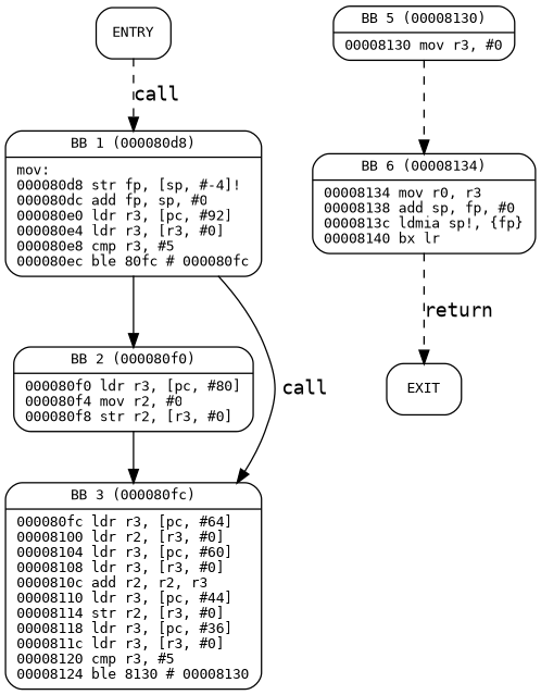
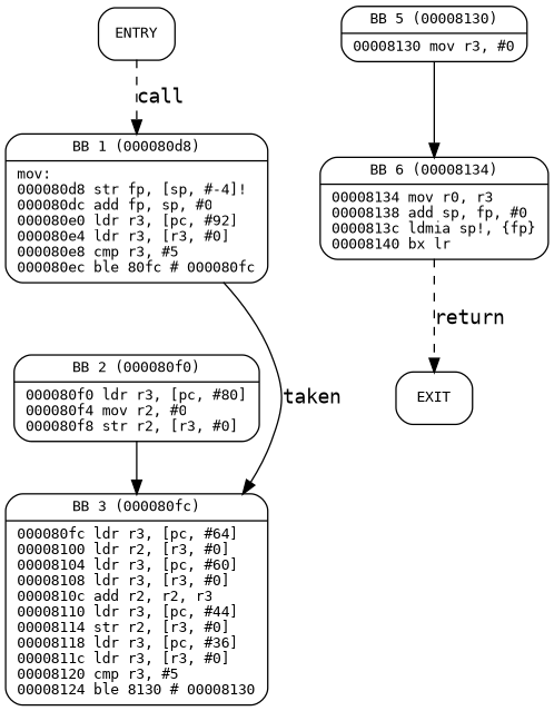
  digraph {
    fontname="DejaVu Sans Mono"
    node [fontname="DejaVu Sans Mono" fontsize=10 labeljust=l shape=Mrecord]
    edge [fontname="DejaVu Sans Mono" weight=4]
    n1 [label=ENTRY]
    n2 [label="{BB 1 (000080d8) | mov:\l000080d8    str fp, [sp, #-4]!\l000080dc    add fp, sp, #0\l000080e0    ldr r3, [pc, #92]\l000080e4    ldr r3, [r3, #0]\l000080e8    cmp r3, #5\l000080ec    ble 80fc    # 000080fc\l }"]
    n3 [label="{BB 2 (000080f0) | 000080f0    ldr r3, [pc, #80]\l000080f4    mov r2, #0\l000080f8    str r2, [r3, #0]\l }"]
    n4 [label="{BB 3 (000080fc) | 000080fc    ldr r3, [pc, #64]\l00008100    ldr r2, [r3, #0]\l00008104    ldr r3, [pc, #60]\l00008108    ldr r3, [r3, #0]\l0000810c    add r2, r2, r3\l00008110    ldr r3, [pc, #44]\l00008114    str r2, [r3, #0]\l00008118    ldr r3, [pc, #36]\l0000811c    ldr r3, [r3, #0]\l00008120    cmp r3, #5\l00008124    ble 8130    # 00008130\l }"]
    n5 [label="{BB 5 (00008130) | 00008130    mov r3, #0\l }"]
    n6 [label="{BB 6 (00008134) | 00008134    mov r0, r3\l00008138    add sp, fp, #0\l0000813c    ldmia sp!, \{fp\}\l00008140    bx lr\l }"]
    n7 [label=EXIT]
    n1 -> n2 [label=call style=dashed weight=2]
-   n2 -> n3
-   n2 -> n4 [label=call weight=3]
+   n2 -> n4 [label=taken weight=3]
    n3 -> n4
-   n5 -> n6 [style=dashed]
+   n5 -> n6
    n6 -> n7 [label=return style=dashed weight=2]
  }
